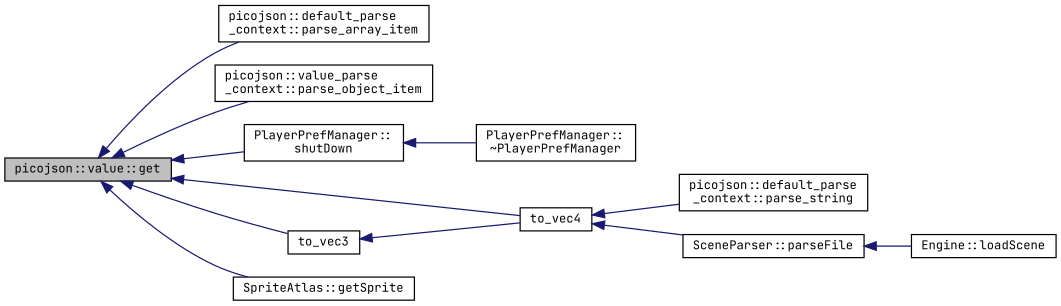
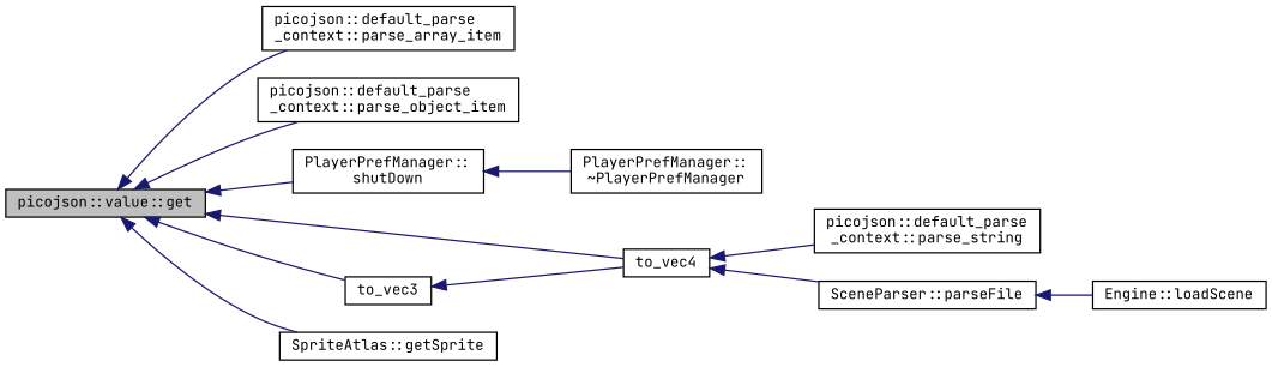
  digraph {
    fontname="JetBrains Mono"
    rankdir=LR
    node [color=black fillcolor=white fontname="JetBrains Mono" fontsize=10 shape=record style=filled]
    edge [color=midnightblue dir=back fontname="JetBrains Mono" fontsize=10 labelfontname=Helvetica labelfontsize=10 style=solid]
    n1 [fillcolor=grey75 fontcolor=black height=0.2 label="picojson::value::get" width=0.4]
    n2 [height=0.2 label="picojson::default_parse\l_context::parse_array_item" width=0.4]
-   n3 [height=0.2 label="picojson::value_parse\l_context::parse_object_item" width=0.4]
+   n3 [height=0.2 label="picojson::default_parse\l_context::parse_object_item" width=0.4]
    n4 [height=0.2 label="PlayerPrefManager::\lshutDown" width=0.4]
    n5 [height=0.2 label=to_vec4 width=0.4]
    n6 [height=0.2 label=to_vec3 width=0.4]
    n7 [height=0.2 label="SpriteAtlas::getSprite" width=0.4]
    n8 [height=0.2 label="picojson::default_parse\l_context::parse_string" width=0.4]
    n9 [height=0.2 label="PlayerPrefManager::\l~PlayerPrefManager" width=0.4]
    n10 [height=0.2 label="SceneParser::parseFile" width=0.4]
    n11 [height=0.2 label="Engine::loadScene" width=0.4]
    n1 -> n2
    n1 -> n3
    n1 -> n4
    n1 -> n5
    n1 -> n6
    n1 -> n7
    n4 -> n9
    n5 -> n8
    n5 -> n10
    n6 -> n5
    n10 -> n11
  }
